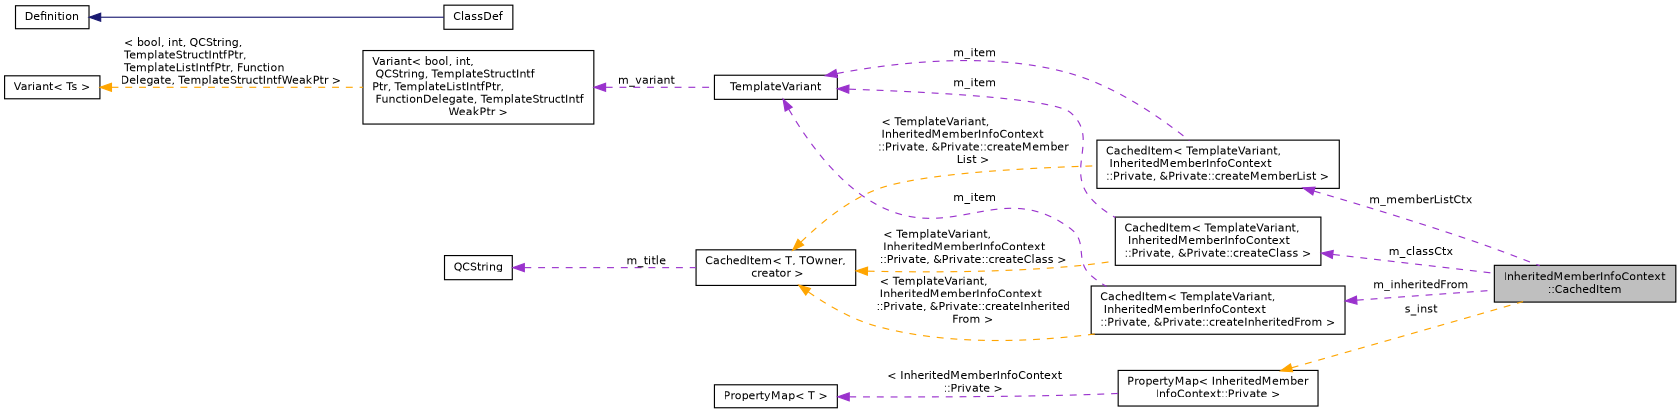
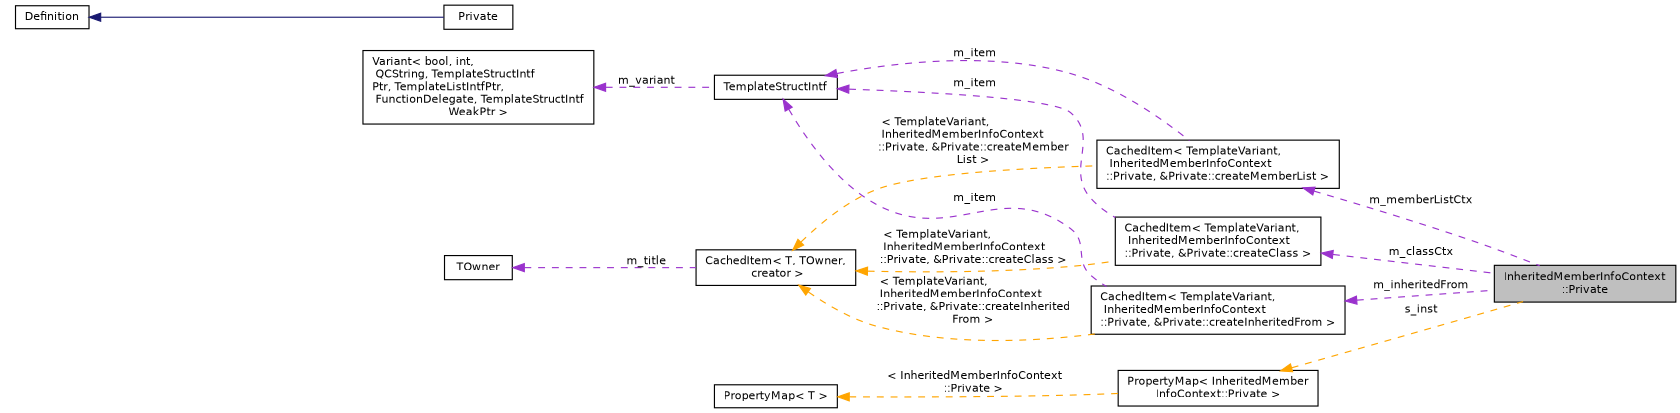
  digraph {
    rankdir=LR
    node [color=black fillcolor=white fontname=Helvetica fontsize=10 shape=record style=filled]
    edge [color=darkorchid3 dir=back fontname=Helvetica fontsize=10 labelfontname=Helvetica labelfontsize=10 style=dashed]
-   n1 [fillcolor=grey75 fontcolor=black height=0.2 label="InheritedMemberInfoContext\l::CachedItem" width=0.4]
+   n1 [fillcolor=grey75 fontcolor=black height=0.2 label="InheritedMemberInfoContext\l::Private" width=0.4]
    n2 [height=0.2 label="CachedItem\< TemplateVariant,\l InheritedMemberInfoContext\l::Private, &Private::createInheritedFrom \>" width=0.4]
-   n3 [height=0.2 label=TemplateVariant width=0.4]
+   n3 [height=0.2 label=TemplateStructIntf width=0.4]
    n4 [height=0.2 label="CachedItem\< TemplateVariant,\l InheritedMemberInfoContext\l::Private, &Private::createClass \>" width=0.4]
    n5 [height=0.2 label="CachedItem\< TemplateVariant,\l InheritedMemberInfoContext\l::Private, &Private::createMemberList \>" width=0.4]
    n6 [height=0.2 label="Variant\< bool, int,\l QCString, TemplateStructIntf\lPtr, TemplateListIntfPtr,\l FunctionDelegate, TemplateStructIntf\lWeakPtr \>" width=0.4]
-   n7 [height=0.2 label="Variant\< Ts \>" width=0.4]
    n8 [height=0.2 label="CachedItem\< T, TOwner,\l creator \>" width=0.4]
-   n9 [height=0.2 label=QCString width=0.4]
+   n9 [height=0.2 label=TOwner width=0.4]
    n10 [height=0.2 label="PropertyMap\< InheritedMember\lInfoContext::Private \>" width=0.4]
    n11 [height=0.2 label="PropertyMap\< T \>" width=0.4]
-   n12 [height=0.2 label=ClassDef width=0.4]
+   n12 [height=0.2 label=Private width=0.4]
    n13 [height=0.2 label=Definition width=0.4]
    n2 -> n1 [label=" m_inheritedFrom"]
    n3 -> n2 [label=" m_item"]
    n3 -> n4 [label=" m_item"]
    n3 -> n5 [label=" m_item"]
    n4 -> n1 [label=" m_classCtx"]
    n5 -> n1 [label=" m_memberListCtx"]
    n6 -> n3 [label=" m_variant"]
-   n7 -> n6 [color=orange label=" \< bool, int, QCString,\l TemplateStructIntfPtr,\l TemplateListIntfPtr, Function\lDelegate, TemplateStructIntfWeakPtr \>"]
    n8 -> n2 [color=orange label=" \< TemplateVariant,\l InheritedMemberInfoContext\l::Private, &Private::createInherited\lFrom \>"]
    n8 -> n4 [color=orange label=" \< TemplateVariant,\l InheritedMemberInfoContext\l::Private, &Private::createClass \>"]
    n8 -> n5 [color=orange label=" \< TemplateVariant,\l InheritedMemberInfoContext\l::Private, &Private::createMember\lList \>"]
    n9 -> n8 [label=" m_title"]
    n10 -> n1 [color=orange label=" s_inst"]
-   n11 -> n10 [label=" \< InheritedMemberInfoContext\l::Private \>"]
+   n11 -> n10 [color=orange label=" \< InheritedMemberInfoContext\l::Private \>"]
    n13 -> n12 [color=midnightblue style=solid]
  }
